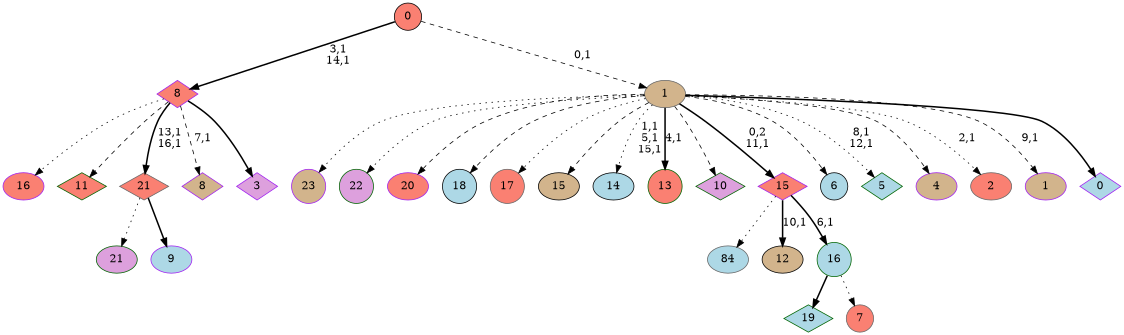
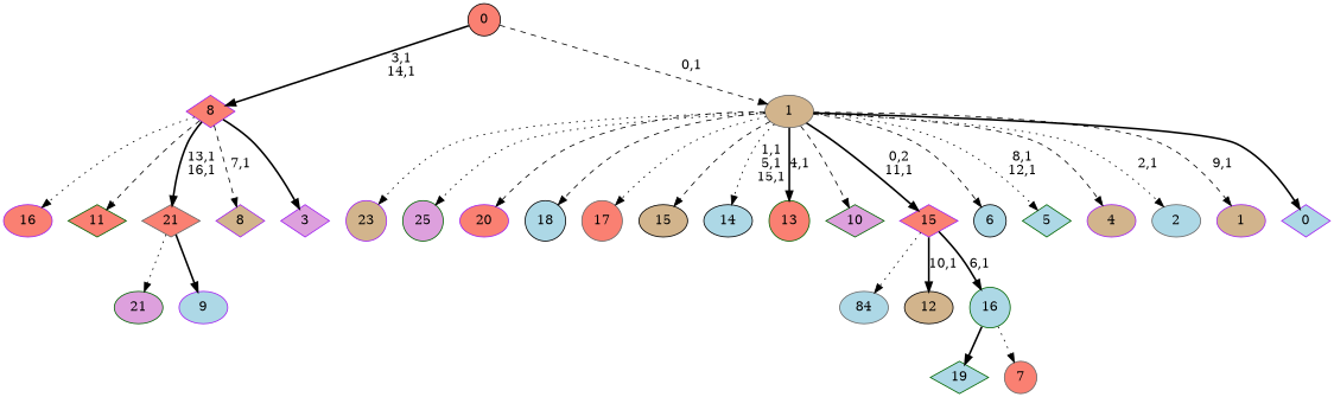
  digraph {
    node [color=purple fillcolor=salmon shape=ellipse style=filled]
    edge [style=dotted]
    n1 [color=gray40 fillcolor=lightblue label=84]
    n2 [fillcolor=tan label=23 shape=circle]
-   n3 [color=darkgreen fillcolor=plum label=22 shape=circle]
+   n3 [color=darkgreen fillcolor=plum label=25 shape=circle]
    n4 [color=darkgreen fillcolor=plum label=21]
    n5 [label=20]
    n6 [color=darkgreen fillcolor=lightblue label=19 shape=diamond]
    n7 [color=black fillcolor=lightblue label=18 shape=circle]
    n8 [color=gray40 label=17 shape=circle]
    n9 [label=16]
    n10 [color=black fillcolor=tan label=15]
    n11 [color=black fillcolor=lightblue label=14]
    n12 [color=darkgreen label=13 shape=circle]
    n13 [color=black fillcolor=tan label=12]
    n14 [color=darkgreen label=11 shape=diamond]
    n15 [color=darkgreen fillcolor=plum label=10 shape=diamond]
    n16 [fillcolor=lightblue label=9]
    21 [color=gray40 shape=diamond]
    n18 [fillcolor=tan label=8 shape=diamond]
    n19 [color=gray40 label=7 shape=circle]
    16 [color=darkgreen fillcolor=lightblue shape=circle]
    15 [shape=diamond]
    n22 [color=black fillcolor=lightblue label=6 shape=circle]
    n23 [color=darkgreen fillcolor=lightblue label=5 shape=diamond]
    n24 [fillcolor=tan label=4]
    n25 [fillcolor=plum label=3 shape=diamond]
    8 [shape=diamond]
-   n27 [color=gray40 label=2]
+   n27 [color=gray40 fillcolor=lightblue label=2]
    n28 [fillcolor=tan label=1]
    n29 [fillcolor=lightblue label=0 shape=diamond]
    1 [color=gray40 fillcolor=tan]
    0 [color=black shape=circle]
    21 -> n4
    21 -> n16 [style=bold]
    16 -> n6 [style=bold]
    16 -> n19
    15 -> n1
    15 -> n13 [label="10,1" style=bold]
    15 -> 16 [label="6,1" style=bold]
    8 -> n9
    8 -> n14 [style=dashed]
    8 -> 21 [label="13,1\n16,1" style=bold]
    8 -> n18 [label="7,1" style=dashed]
    8 -> n25 [style=bold]
    1 -> n2
    1 -> n3
    1 -> n5 [style=dashed]
    1 -> n7 [style=dashed]
    1 -> n8
    1 -> n10 [style=dashed]
    1 -> n11 [label="1,1\n5,1\n15,1"]
    1 -> n12 [label="4,1" style=bold]
    1 -> n15 [style=dashed]
    1 -> 15 [label="0,2\n11,1" style=bold]
    1 -> n22 [style=dashed]
    1 -> n23 [label="8,1\n12,1"]
    1 -> n24 [style=dashed]
    1 -> n27 [label="2,1"]
    1 -> n28 [label="9,1" style=dashed]
    1 -> n29 [style=bold]
    0 -> 8 [label="3,1\n14,1" style=bold]
    0 -> 1 [label="0,1" style=dashed]
  }
